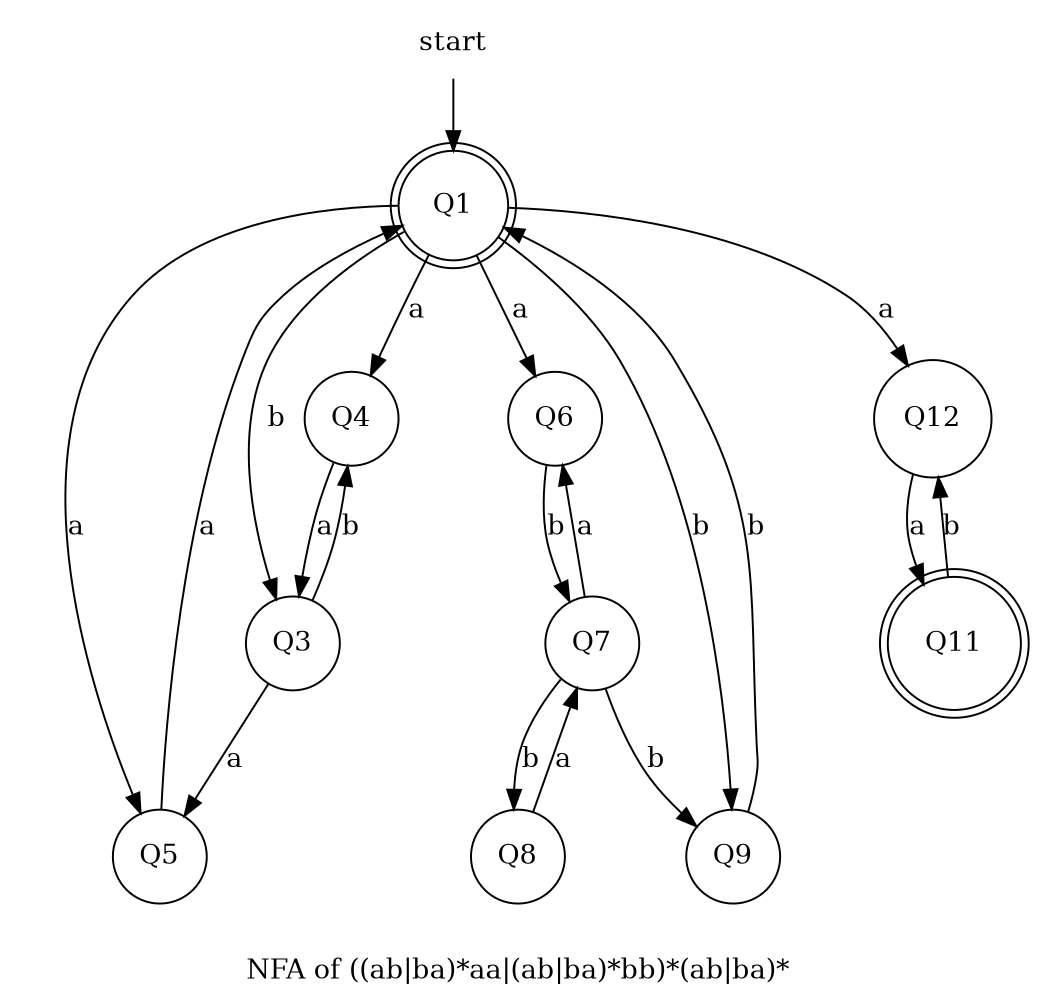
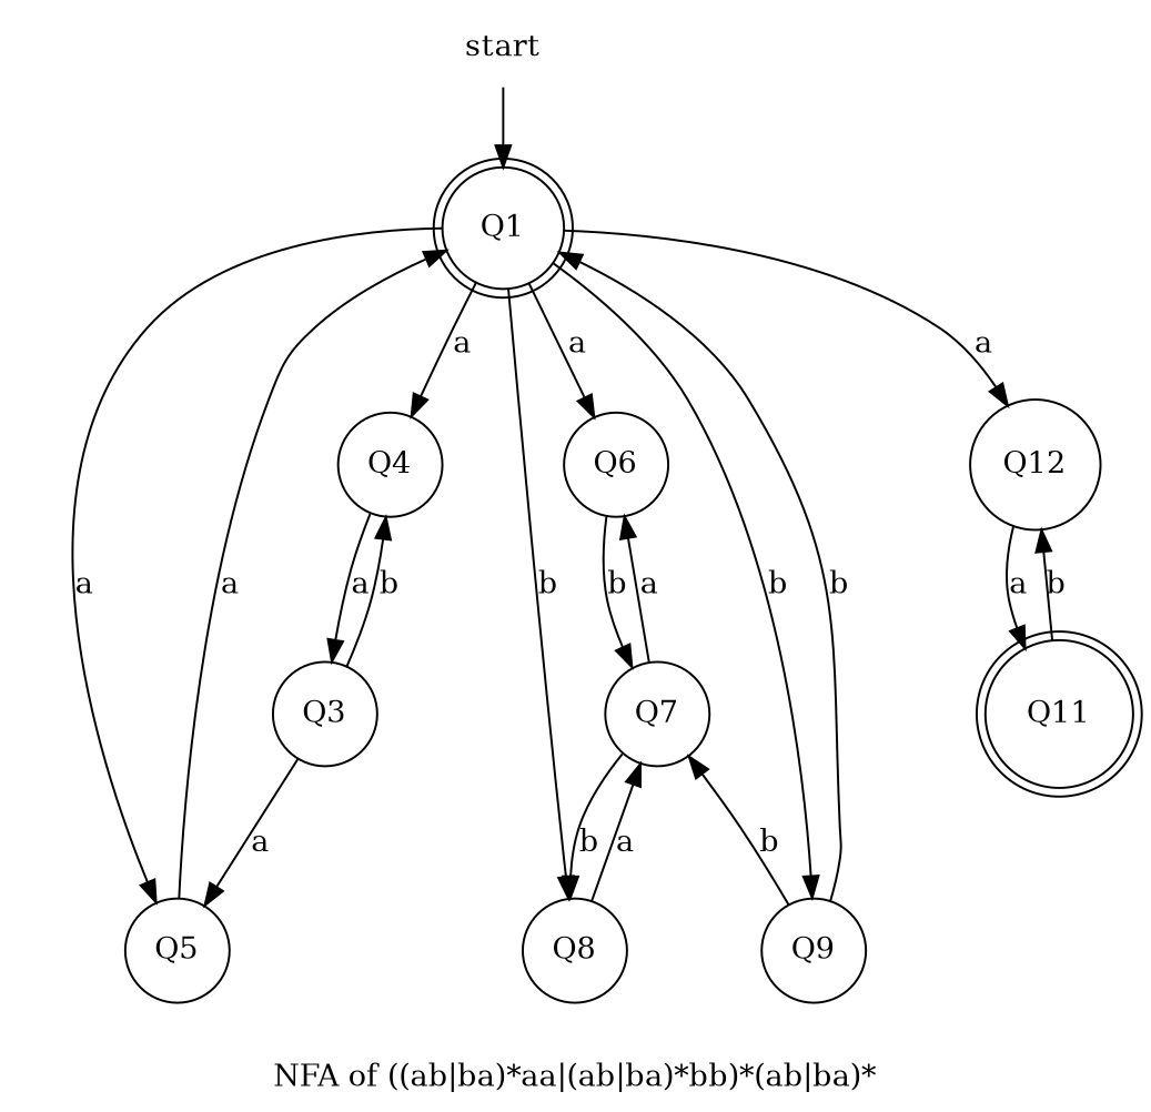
  digraph {
    label="NFA of ((ab|ba)*aa|(ab|ba)*bb)*(ab|ba)*"
    rankdir=TB
    node [shape=circle]
    start [shape=none]
    n2 [label=Q1 shape=doublecircle]
    n3 [label=Q4]
    n4 [label=Q5]
    n5 [label=Q6]
    n6 [label=Q8]
    n7 [label=Q9]
    n8 [label=Q12]
    n9 [label=Q3]
    n10 [label=Q7]
    n11 [label=Q11 shape=doublecircle]
    start -> n2
    n2 -> n3 [label=a]
    n2 -> n4 [label=a]
    n2 -> n5 [label=a]
-   n2 -> n9 [label=b]
+   n2 -> n6 [label=b]
    n2 -> n7 [label=b]
    n2 -> n8 [label=a]
    n3 -> n9 [label=a]
    n4 -> n2 [label=a]
    n5 -> n10 [label=b]
    n6 -> n10 [label=a]
    n7 -> n2 [label=b]
    n8 -> n11 [label=a]
    n9 -> n3 [label=b]
    n9 -> n4 [label=a]
    n10 -> n5 [label=a]
    n10 -> n6 [label=b]
-   n10 -> n7 [label=b]
+   n7 -> n10 [label=b]
    n11 -> n8 [label=b]
  }
